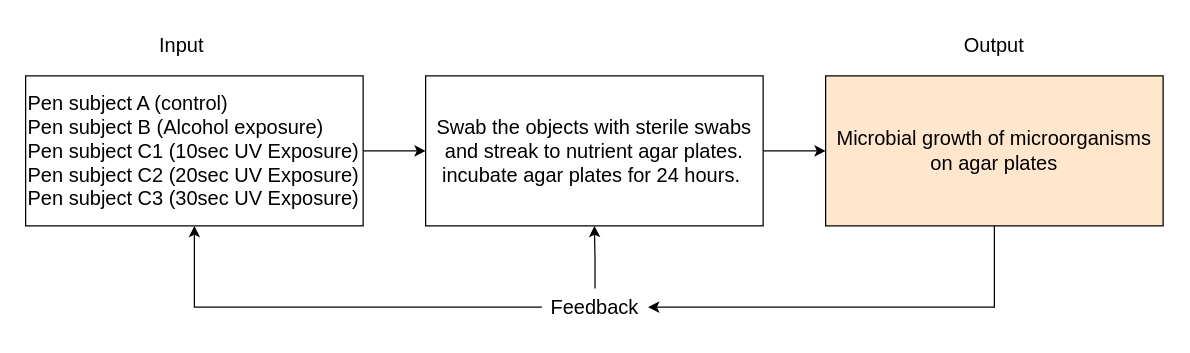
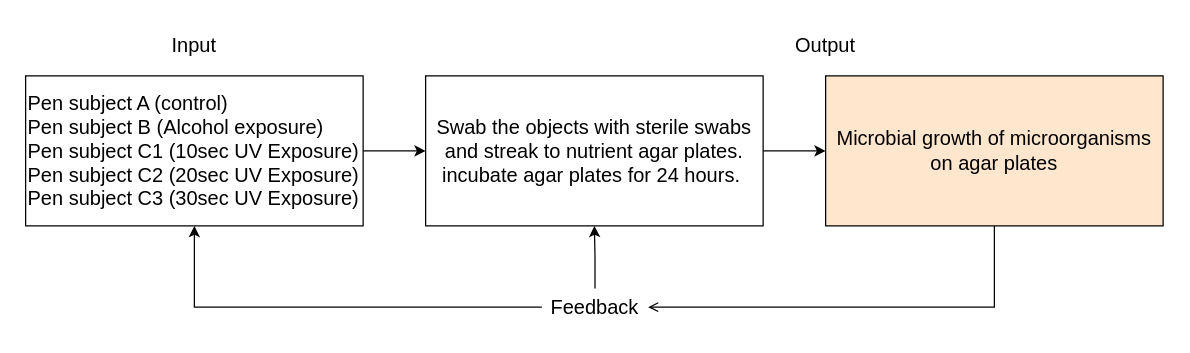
  <mxCell id="0" />
  <mxCell id="1" parent="0" />
- <mxCell id="2" style="edgeStyle=orthogonalEdgeStyle;rounded=0;orthogonalLoop=1;jettySize=auto;html=1;exitX=0.5;exitY=1;exitDx=0;exitDy=0;entryX=1;entryY=0.5;entryDx=0;entryDy=0;fontSize=16;" parent="1" source="3" target="6" edge="1"><mxGeometry relative="1" as="geometry" /></mxCell>
+ <mxCell id="2" style="edgeStyle=orthogonalEdgeStyle;rounded=0;orthogonalLoop=1;jettySize=auto;html=1;exitX=0.5;exitY=1;exitDx=0;exitDy=0;entryX=1;entryY=0.5;entryDx=0;entryDy=0;fontSize=16;endArrow=open;" parent="1" source="3" target="6" edge="1"><mxGeometry relative="1" as="geometry" /></mxCell>
  <mxCell id="3" value="&lt;div style=&quot;font-size: 16px;&quot;&gt;Microbial growth of microorganisms on agar plates&lt;/div&gt;" style="whiteSpace=wrap;html=1;align=center;fontSize=16;fillColor=#ffe6cc;" parent="1" vertex="1"><mxGeometry x="660" y="60" width="270" height="120" as="geometry" /></mxCell>
  <mxCell id="4" value="" style="edgeStyle=orthogonalEdgeStyle;rounded=0;orthogonalLoop=1;jettySize=auto;html=1;fontSize=16;" parent="1" source="6" target="8" edge="1"><mxGeometry relative="1" as="geometry" /></mxCell>
  <mxCell id="5" style="edgeStyle=orthogonalEdgeStyle;rounded=0;orthogonalLoop=1;jettySize=auto;html=1;exitX=0;exitY=0.5;exitDx=0;exitDy=0;fontSize=16;" parent="1" source="6" target="10" edge="1"><mxGeometry relative="1" as="geometry" /></mxCell>
  <mxCell id="6" value="Feedback" style="text;html=1;strokeColor=none;fillColor=none;align=center;verticalAlign=middle;whiteSpace=wrap;rounded=0;fontSize=16;" parent="1" vertex="1"><mxGeometry x="433" y="230" width="85" height="30" as="geometry" /></mxCell>
  <mxCell id="7" value="" style="edgeStyle=orthogonalEdgeStyle;rounded=0;orthogonalLoop=1;jettySize=auto;html=1;fontSize=16;" parent="1" source="8" target="3" edge="1"><mxGeometry relative="1" as="geometry" /></mxCell>
  <mxCell id="8" value="&lt;div style=&quot;font-size: 16px;&quot;&gt;&lt;span style=&quot;font-size: 16px;&quot;&gt;Swab the objects with sterile swabs and streak to nutrient agar plates. incubate agar plates for 24 hours.&amp;nbsp;&lt;/span&gt;&lt;/div&gt;" style="rounded=0;whiteSpace=wrap;html=1;align=center;fontSize=16;" parent="1" vertex="1"><mxGeometry x="340" y="60" width="270" height="120" as="geometry" /></mxCell>
  <mxCell id="9" value="" style="edgeStyle=orthogonalEdgeStyle;rounded=0;orthogonalLoop=1;jettySize=auto;html=1;fontSize=16;" parent="1" source="10" target="8" edge="1"><mxGeometry relative="1" as="geometry" /></mxCell>
  <mxCell id="10" value="&lt;div style=&quot;font-size: 16px;&quot;&gt;&lt;span style=&quot;background-color: initial; font-size: 16px;&quot;&gt;&lt;font style=&quot;font-size: 16px;&quot;&gt;Pen subject A (control)&lt;/font&gt;&lt;/span&gt;&lt;/div&gt;&lt;div style=&quot;font-size: 16px;&quot;&gt;&lt;span style=&quot;background-color: initial; font-size: 16px;&quot;&gt;&lt;font style=&quot;font-size: 16px;&quot;&gt;Pen subject B (Alcohol exposure)&lt;/font&gt;&lt;/span&gt;&lt;/div&gt;&lt;div style=&quot;font-size: 16px;&quot;&gt;&lt;span style=&quot;background-color: initial; font-size: 16px;&quot;&gt;&lt;font style=&quot;font-size: 16px;&quot;&gt;Pen subject C1 (10sec UV Exposure)&lt;/font&gt;&lt;/span&gt;&lt;/div&gt;&lt;div style=&quot;font-size: 16px;&quot;&gt;&lt;span style=&quot;background-color: initial; font-size: 16px;&quot;&gt;&lt;font style=&quot;font-size: 16px;&quot;&gt;Pen subject C2 (20sec UV Exposure)&lt;/font&gt;&lt;/span&gt;&lt;/div&gt;&lt;div style=&quot;font-size: 16px;&quot;&gt;&lt;span style=&quot;background-color: initial; font-size: 16px;&quot;&gt;&lt;font style=&quot;font-size: 16px;&quot;&gt;Pen subject C3 (30sec UV Exposure)&lt;/font&gt;&lt;/span&gt;&lt;/div&gt;" style="whiteSpace=wrap;html=1;align=left;fontSize=16;" parent="1" vertex="1"><mxGeometry x="20" y="60" width="270" height="120" as="geometry" /></mxCell>
- <mxCell id="11" value="Input" style="text;html=1;strokeColor=none;fillColor=none;align=center;verticalAlign=middle;whiteSpace=wrap;rounded=0;fontSize=16;" vertex="1" parent="1"><mxGeometry x="115" y="20" width="60" height="30" as="geometry" /></mxCell>
- <mxCell id="12" value="Output" style="text;html=1;strokeColor=none;fillColor=none;align=center;verticalAlign=middle;whiteSpace=wrap;rounded=0;fontSize=16;" vertex="1" parent="1"><mxGeometry x="765" y="20" width="60" height="30" as="geometry" /></mxCell>
+ <mxCell id="11" value="Input" style="text;html=1;strokeColor=none;fillColor=none;align=center;verticalAlign=middle;whiteSpace=wrap;rounded=0;fontSize=16;" vertex="1" parent="1"><mxGeometry x="125" y="20" width="60" height="30" as="geometry" /></mxCell>
+ <mxCell id="12" value="Output" style="text;html=1;strokeColor=none;fillColor=none;align=center;verticalAlign=middle;whiteSpace=wrap;rounded=0;fontSize=16;" vertex="1" parent="1"><mxGeometry x="630" y="20" width="60" height="30" as="geometry" /></mxCell>
